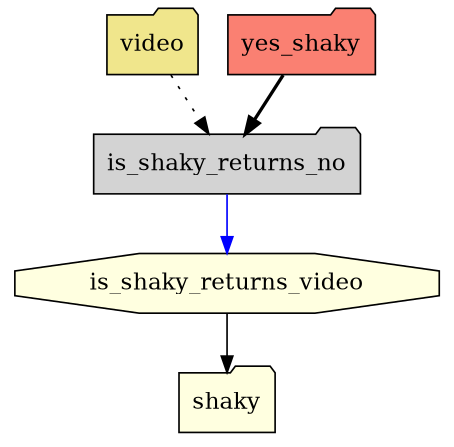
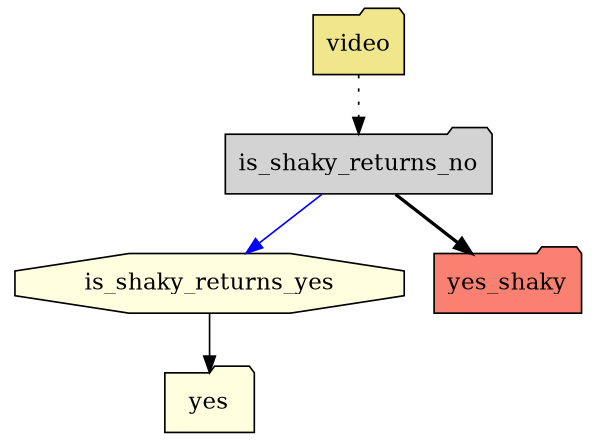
  digraph {
    fontname="DejaVu Serif"
    node [fillcolor=lightyellow fontname="DejaVu Serif" shape=folder style=filled]
    edge [color=black fontname="DejaVu Serif" style=solid]
-   is_shaky_returns_yes [shape=octagon label=is_shaky_returns_video]
+   is_shaky_returns_yes [shape=octagon]
    is_shaky_returns_no [fillcolor=lightgrey]
    video [fillcolor=khaki]
-   shaky
+   shaky [label=yes]
    n5 [fillcolor=salmon label=yes_shaky]
    subgraph sub_1 {
      is_shaky_returns_yes
      is_shaky_returns_no
    }
    subgraph sub_2 {
      color=gray
      shape=circle
      video
      shaky
      n5
    }
    is_shaky_returns_yes -> shaky
    is_shaky_returns_no -> is_shaky_returns_yes [color=blue]
-   n5 -> is_shaky_returns_no [style=bold]
+   is_shaky_returns_no -> n5 [style=bold]
    video -> is_shaky_returns_no [style=dotted]
  }
